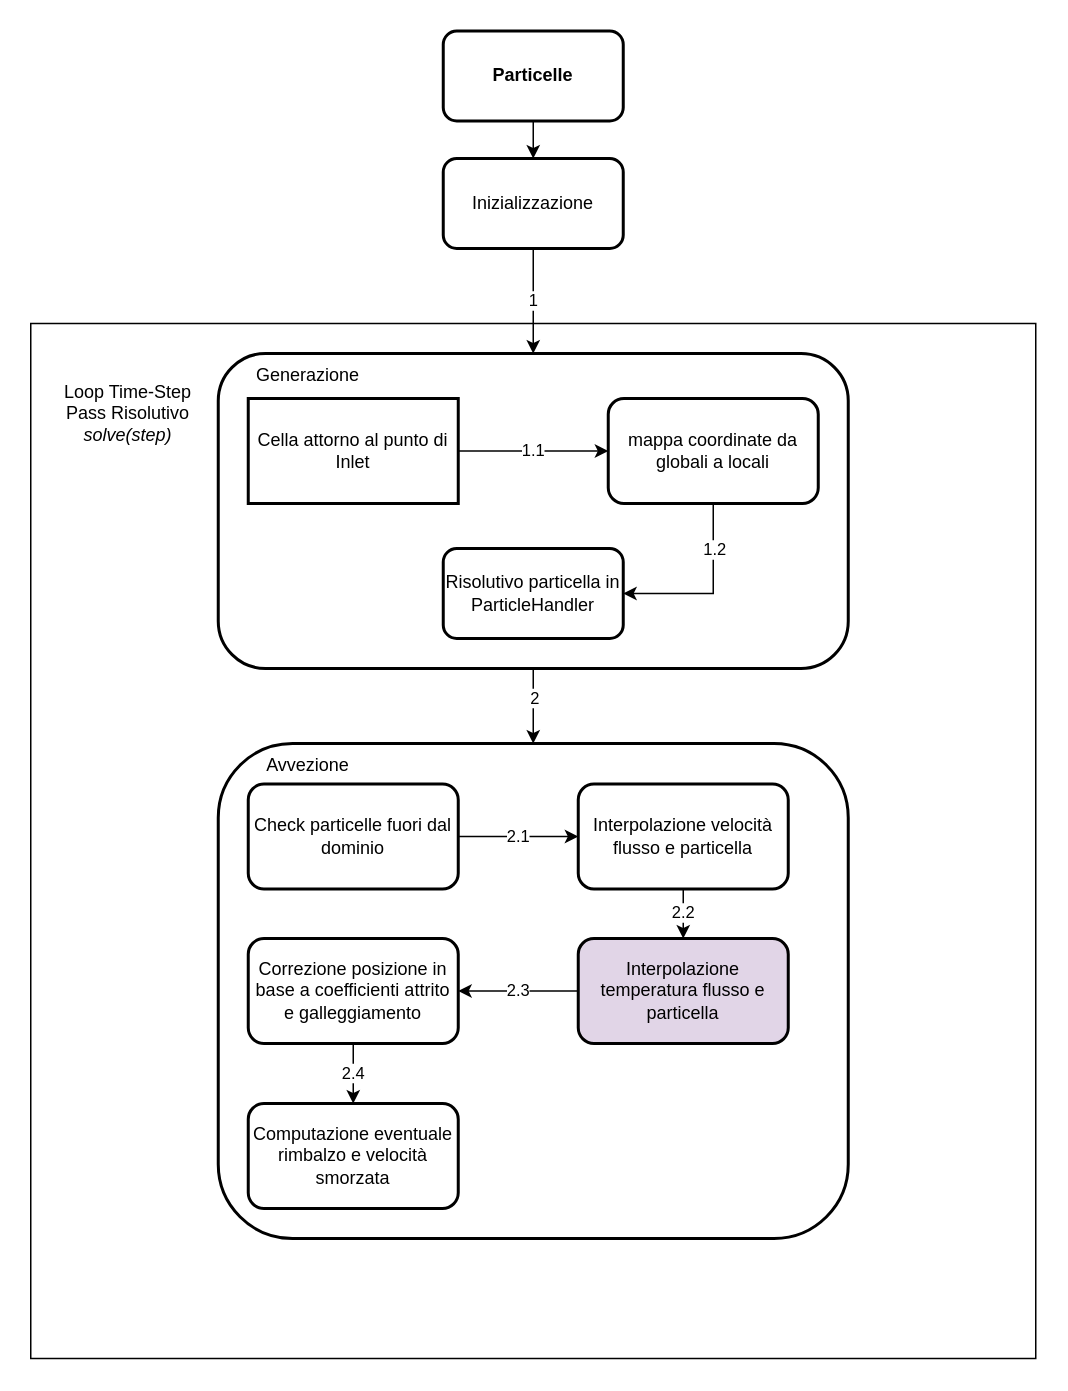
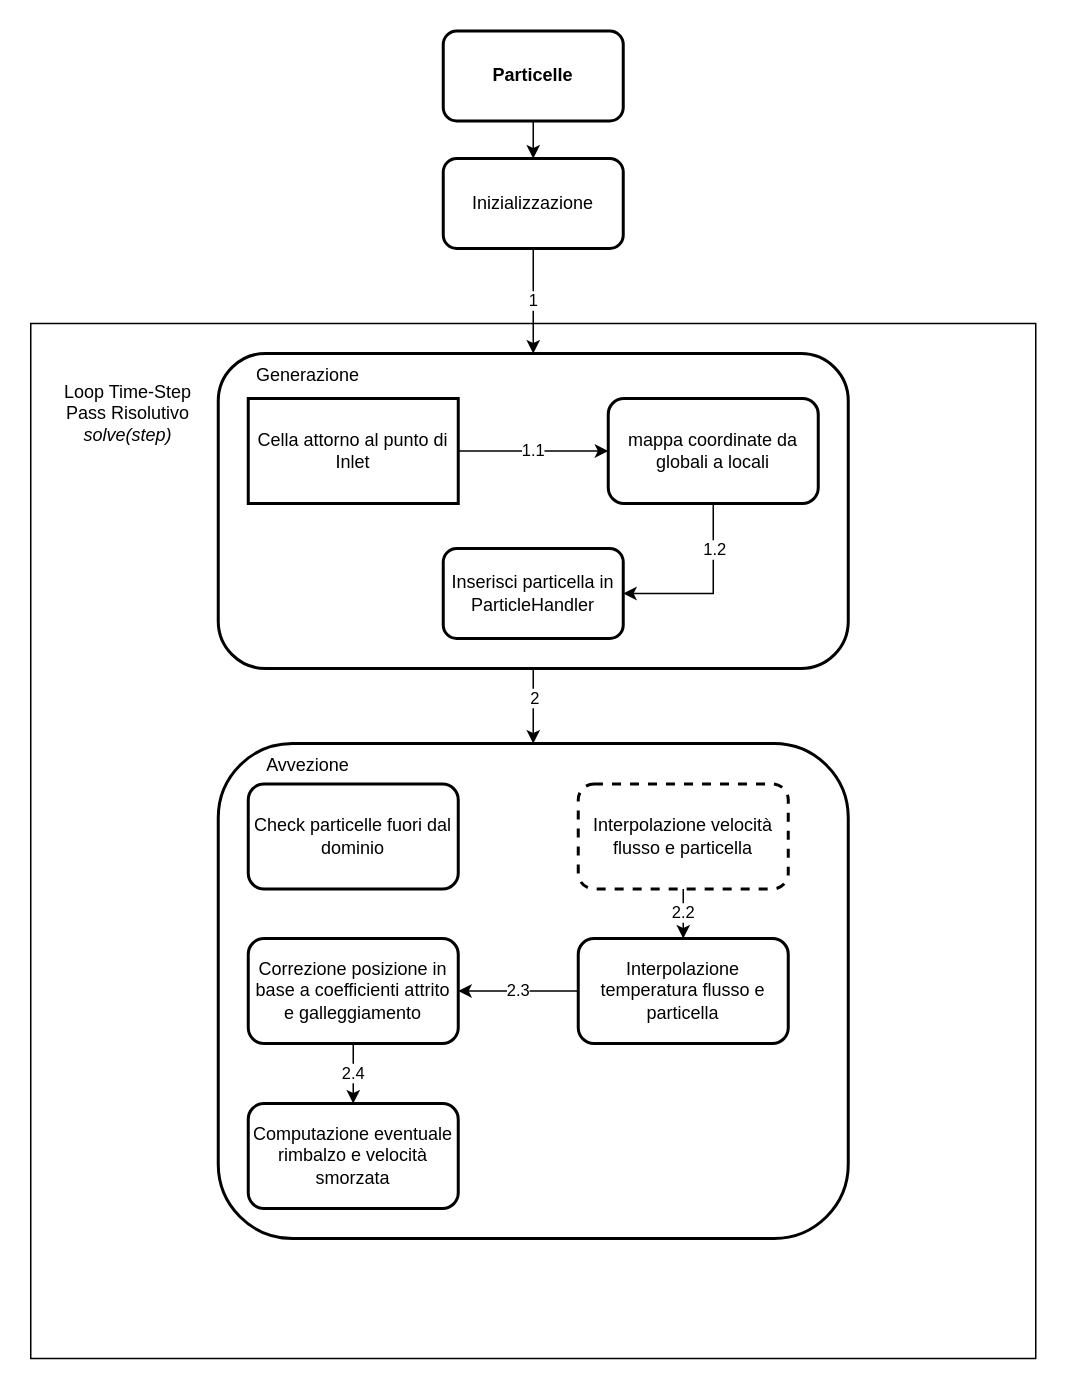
  <mxCell id="0" />
  <mxCell id="1" parent="0" />
  <mxCell id="2" value="" style="rounded=0;whiteSpace=wrap;html=1;" parent="1" vertex="1"><mxGeometry x="20" y="215" width="670" height="690" as="geometry" /></mxCell>
  <mxCell id="3" style="edgeStyle=orthogonalEdgeStyle;rounded=0;orthogonalLoop=1;jettySize=auto;html=1;" parent="1" source="4" target="6" edge="1"><mxGeometry relative="1" as="geometry" /></mxCell>
  <mxCell id="4" value="Particelle" style="rounded=1;whiteSpace=wrap;html=1;strokeWidth=2;fontStyle=1" parent="1" vertex="1"><mxGeometry x="295" y="20" width="120" height="60" as="geometry" /></mxCell>
  <mxCell id="5" value="1" style="edgeStyle=orthogonalEdgeStyle;rounded=0;orthogonalLoop=1;jettySize=auto;html=1;" parent="1" source="6" target="7" edge="1"><mxGeometry relative="1" as="geometry" /></mxCell>
  <mxCell id="6" value="Inizializzazione" style="whiteSpace=wrap;html=1;rounded=1;strokeWidth=2;fontStyle=0" parent="1" vertex="1"><mxGeometry x="295" y="105" width="120" height="60" as="geometry" /></mxCell>
  <mxCell id="7" value="" style="whiteSpace=wrap;html=1;rounded=1;strokeWidth=2;fontStyle=0" parent="1" vertex="1"><mxGeometry x="145" y="235" width="420" height="210" as="geometry" /></mxCell>
  <mxCell id="8" value="2" style="edgeStyle=orthogonalEdgeStyle;rounded=0;orthogonalLoop=1;jettySize=auto;html=1;" parent="1" edge="1"><mxGeometry relative="1" as="geometry"><mxPoint x="395" y="365" as="targetPoint" /></mxGeometry></mxCell>
  <mxCell id="9" value="Loop Time-Step&lt;br&gt;Pass Risolutivo&lt;br&gt;&lt;i&gt;solve(step)&lt;/i&gt;" style="text;html=1;strokeColor=none;fillColor=none;align=center;verticalAlign=middle;whiteSpace=wrap;rounded=0;" parent="1" vertex="1"><mxGeometry x="35" y="255" width="100" height="40" as="geometry" /></mxCell>
  <mxCell id="10" value="" style="edgeStyle=orthogonalEdgeStyle;rounded=0;orthogonalLoop=1;jettySize=auto;html=1;" parent="1" edge="1"><mxGeometry relative="1" as="geometry"><Array as="points"><mxPoint x="455" y="405" /><mxPoint x="355" y="405" /></Array><mxPoint x="355" y="425" as="targetPoint" /></mxGeometry></mxCell>
  <mxCell id="11" value="3" style="edgeLabel;html=1;align=center;verticalAlign=middle;resizable=0;points=[];" parent="10" vertex="1" connectable="0"><mxGeometry x="-0.383" y="-3" relative="1" as="geometry"><mxPoint x="-23" y="3" as="offset" /></mxGeometry></mxCell>
  <mxCell id="12" value="Generazione" style="text;html=1;strokeColor=none;fillColor=none;align=center;verticalAlign=middle;whiteSpace=wrap;rounded=0;" vertex="1" parent="1"><mxGeometry x="155" y="245" width="100" height="10" as="geometry" /></mxCell>
  <mxCell id="13" value="1.1" style="edgeStyle=orthogonalEdgeStyle;rounded=0;orthogonalLoop=1;jettySize=auto;html=1;entryX=0;entryY=0.5;entryDx=0;entryDy=0;" edge="1" parent="1" source="14" target="17"><mxGeometry relative="1" as="geometry"><mxPoint x="355" y="345" as="targetPoint" /><mxPoint as="offset" /></mxGeometry></mxCell>
  <mxCell id="14" value="&lt;span style=&quot;font-weight: normal&quot;&gt;Cella attorno al punto di Inlet&lt;/span&gt;" style="whiteSpace=wrap;html=1;strokeWidth=2;fontStyle=1;rounded=0;" vertex="1" parent="1"><mxGeometry x="165" y="265" width="140" height="70" as="geometry" /></mxCell>
  <mxCell id="15" value="" style="edgeStyle=orthogonalEdgeStyle;rounded=0;orthogonalLoop=1;jettySize=auto;html=1;" edge="1" parent="1" source="17" target="18"><mxGeometry relative="1" as="geometry"><Array as="points"><mxPoint x="475" y="395" /></Array></mxGeometry></mxCell>
  <mxCell id="16" value="1.2" style="edgeLabel;html=1;align=center;verticalAlign=middle;resizable=0;points=[];" vertex="1" connectable="0" parent="15"><mxGeometry x="-0.233" y="-1" relative="1" as="geometry"><mxPoint x="1" y="-16" as="offset" /></mxGeometry></mxCell>
  <mxCell id="17" value="&lt;span style=&quot;font-weight: normal&quot;&gt;mappa coordinate da globali a locali&lt;/span&gt;" style="rounded=1;whiteSpace=wrap;html=1;strokeWidth=2;fontStyle=1" vertex="1" parent="1"><mxGeometry x="405" y="265" width="140" height="70" as="geometry" /></mxCell>
- <mxCell id="18" value="&lt;span style=&quot;font-weight: normal&quot;&gt;Risolutivo particella in ParticleHandler&lt;/span&gt;" style="whiteSpace=wrap;html=1;rounded=1;fontStyle=1;strokeWidth=2;" vertex="1" parent="1"><mxGeometry x="295" y="365" width="120" height="60" as="geometry" /></mxCell>
+ <mxCell id="18" value="&lt;span style=&quot;font-weight: normal&quot;&gt;Inserisci particella in ParticleHandler&lt;/span&gt;" style="whiteSpace=wrap;html=1;rounded=1;fontStyle=1;strokeWidth=2;" vertex="1" parent="1"><mxGeometry x="295" y="365" width="120" height="60" as="geometry" /></mxCell>
  <mxCell id="19" style="edgeStyle=orthogonalEdgeStyle;rounded=0;orthogonalLoop=1;jettySize=auto;html=1;startArrow=classic;startFill=1;endArrow=none;endFill=0;" edge="1" parent="1" source="21" target="7"><mxGeometry relative="1" as="geometry" /></mxCell>
  <mxCell id="20" value="2" style="edgeLabel;html=1;align=center;verticalAlign=middle;resizable=0;points=[];" vertex="1" connectable="0" parent="19"><mxGeometry x="0.221" y="-1" relative="1" as="geometry"><mxPoint x="-1" as="offset" /></mxGeometry></mxCell>
  <mxCell id="21" value="" style="whiteSpace=wrap;html=1;rounded=1;strokeWidth=2;fontStyle=0" vertex="1" parent="1"><mxGeometry x="145" y="495" width="420" height="330" as="geometry" /></mxCell>
  <mxCell id="22" value="Avvezione" style="text;html=1;strokeColor=none;fillColor=none;align=center;verticalAlign=middle;whiteSpace=wrap;rounded=0;" vertex="1" parent="1"><mxGeometry x="155" y="505" width="100" height="10" as="geometry" /></mxCell>
- <mxCell id="23" value="2.1" style="edgeStyle=orthogonalEdgeStyle;rounded=0;orthogonalLoop=1;jettySize=auto;html=1;startArrow=none;startFill=0;endArrow=classic;endFill=1;" edge="1" parent="1" source="24" target="26"><mxGeometry relative="1" as="geometry"><Array as="points"><mxPoint x="345" y="557" /><mxPoint x="345" y="557" /></Array></mxGeometry></mxCell>
  <mxCell id="24" value="&lt;span style=&quot;font-weight: 400&quot;&gt;Check particelle fuori dal dominio&lt;/span&gt;" style="rounded=1;whiteSpace=wrap;html=1;strokeWidth=2;fontStyle=1" vertex="1" parent="1"><mxGeometry x="165" y="522" width="140" height="70" as="geometry" /></mxCell>
  <mxCell id="25" value="2.2" style="edgeStyle=orthogonalEdgeStyle;rounded=0;orthogonalLoop=1;jettySize=auto;html=1;startArrow=none;startFill=0;endArrow=classic;endFill=1;" edge="1" parent="1" source="26" target="28"><mxGeometry relative="1" as="geometry" /></mxCell>
- <mxCell id="26" value="&lt;span style=&quot;font-weight: 400&quot;&gt;Interpolazione velocità flusso e particella&lt;/span&gt;" style="rounded=1;whiteSpace=wrap;html=1;strokeWidth=2;fontStyle=1" vertex="1" parent="1"><mxGeometry x="385" y="522" width="140" height="70" as="geometry" /></mxCell>
+ <mxCell id="26" value="&lt;span style=&quot;font-weight: 400&quot;&gt;Interpolazione velocità flusso e particella&lt;/span&gt;" style="rounded=1;whiteSpace=wrap;html=1;strokeWidth=2;fontStyle=1;dashed=1;" vertex="1" parent="1"><mxGeometry x="385" y="522" width="140" height="70" as="geometry" /></mxCell>
  <mxCell id="27" value="2.3" style="edgeStyle=orthogonalEdgeStyle;rounded=0;orthogonalLoop=1;jettySize=auto;html=1;startArrow=none;startFill=0;endArrow=classic;endFill=1;" edge="1" parent="1" source="28" target="30"><mxGeometry relative="1" as="geometry" /></mxCell>
- <mxCell id="28" value="&lt;span style=&quot;font-weight: 400&quot;&gt;Interpolazione temperatura flusso e particella&lt;/span&gt;" style="rounded=1;whiteSpace=wrap;html=1;strokeWidth=2;fontStyle=1;fillColor=#e1d5e7;" vertex="1" parent="1"><mxGeometry x="385" y="625" width="140" height="70" as="geometry" /></mxCell>
+ <mxCell id="28" value="&lt;span style=&quot;font-weight: 400&quot;&gt;Interpolazione temperatura flusso e particella&lt;/span&gt;" style="rounded=1;whiteSpace=wrap;html=1;strokeWidth=2;fontStyle=1" vertex="1" parent="1"><mxGeometry x="385" y="625" width="140" height="70" as="geometry" /></mxCell>
  <mxCell id="29" value="2.4" style="edgeStyle=orthogonalEdgeStyle;rounded=0;orthogonalLoop=1;jettySize=auto;html=1;startArrow=none;startFill=0;endArrow=classic;endFill=1;" edge="1" parent="1" source="30" target="31"><mxGeometry relative="1" as="geometry" /></mxCell>
  <mxCell id="30" value="&lt;span style=&quot;font-weight: 400&quot;&gt;Correzione posizione in base a coefficienti attrito e galleggiamento&lt;/span&gt;" style="rounded=1;whiteSpace=wrap;html=1;strokeWidth=2;fontStyle=1" vertex="1" parent="1"><mxGeometry x="165" y="625" width="140" height="70" as="geometry" /></mxCell>
  <mxCell id="31" value="&lt;span style=&quot;font-weight: 400&quot;&gt;Computazione eventuale rimbalzo e velocità smorzata&lt;/span&gt;" style="rounded=1;whiteSpace=wrap;html=1;strokeWidth=2;fontStyle=1" vertex="1" parent="1"><mxGeometry x="165" y="735" width="140" height="70" as="geometry" /></mxCell>
